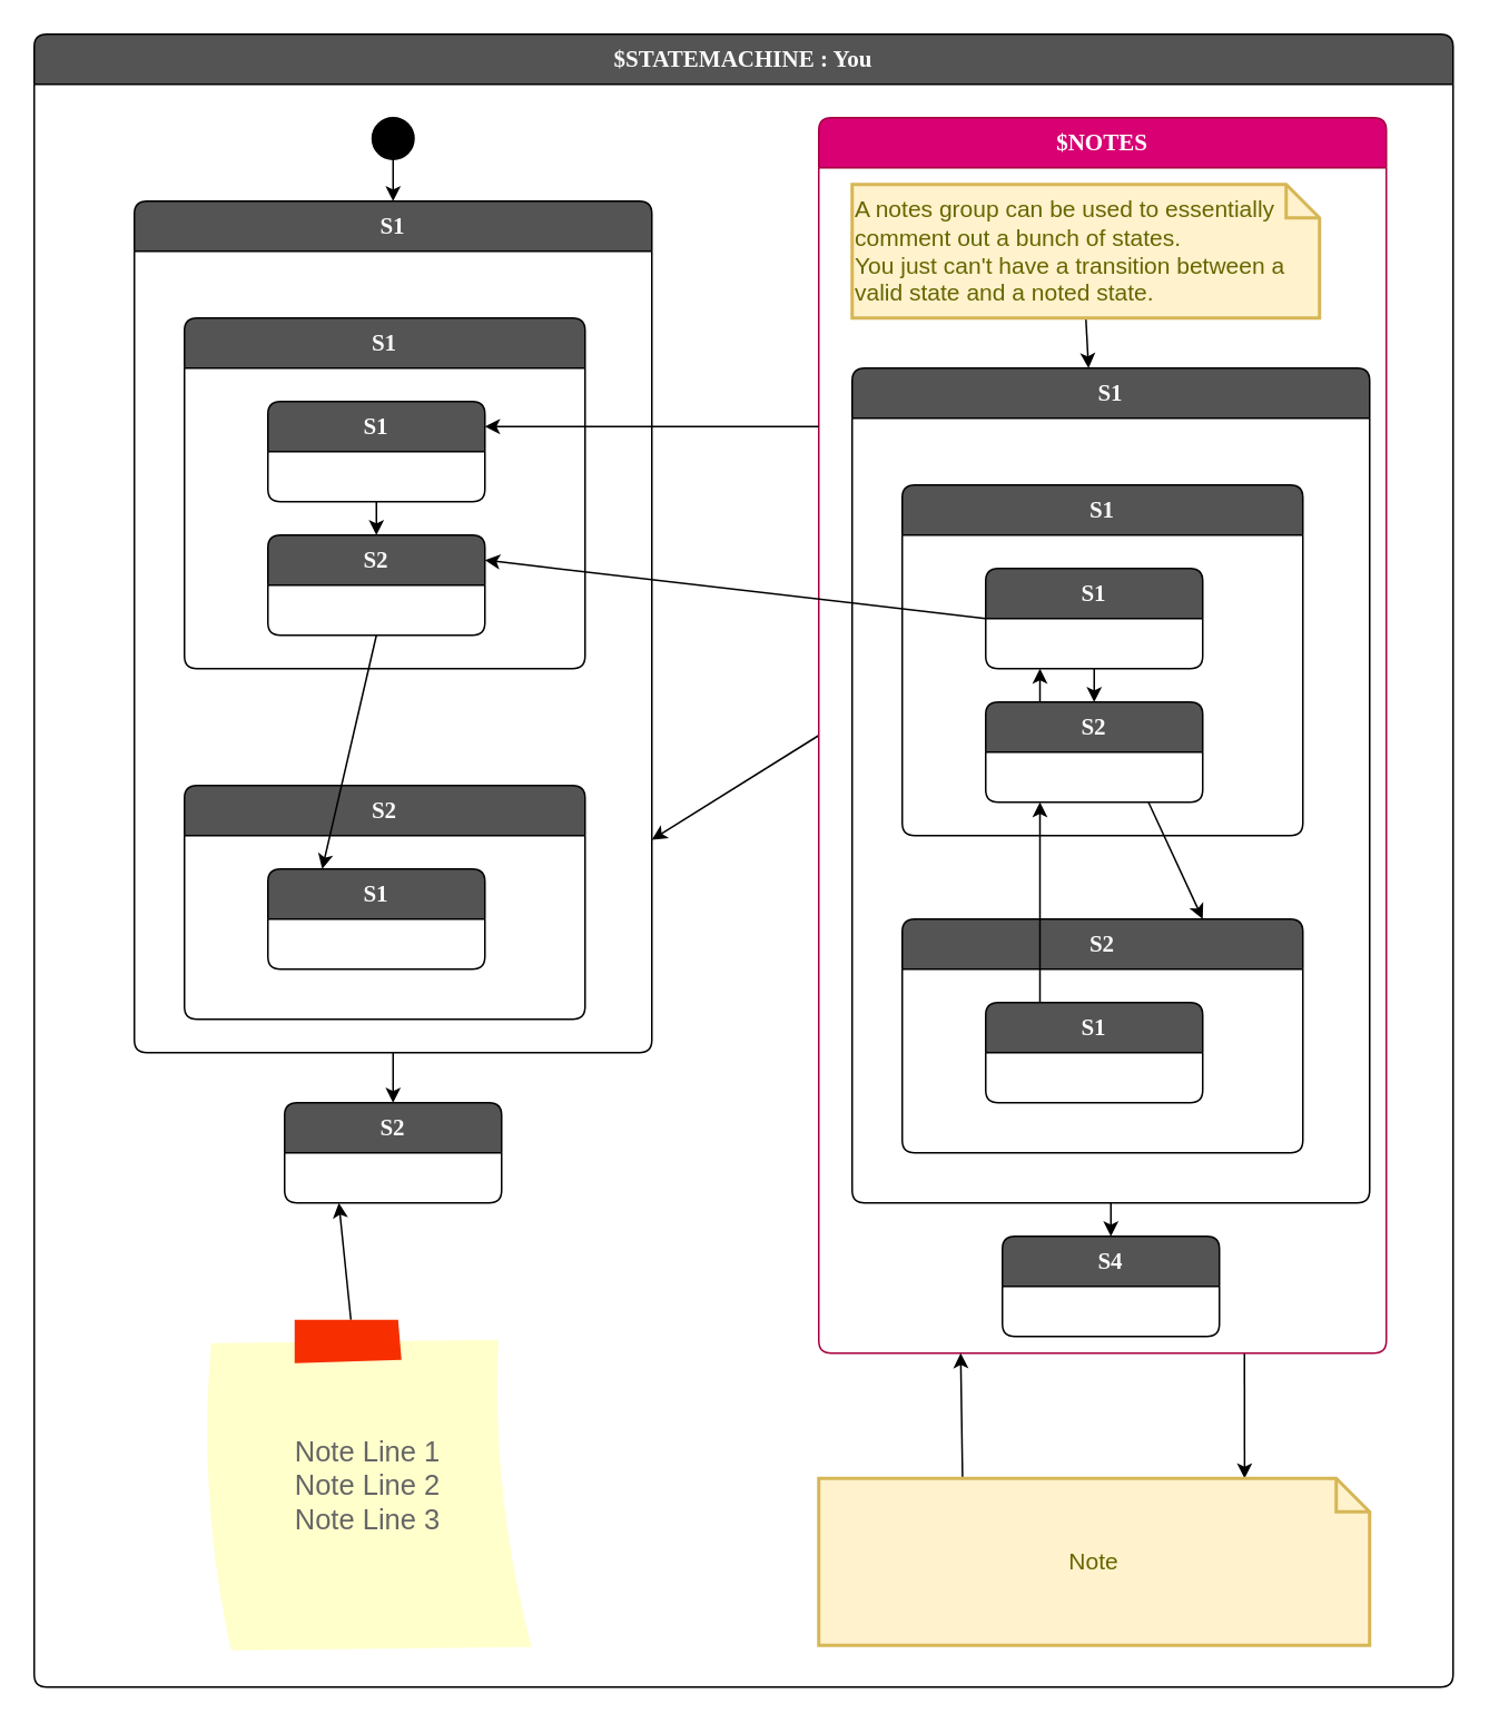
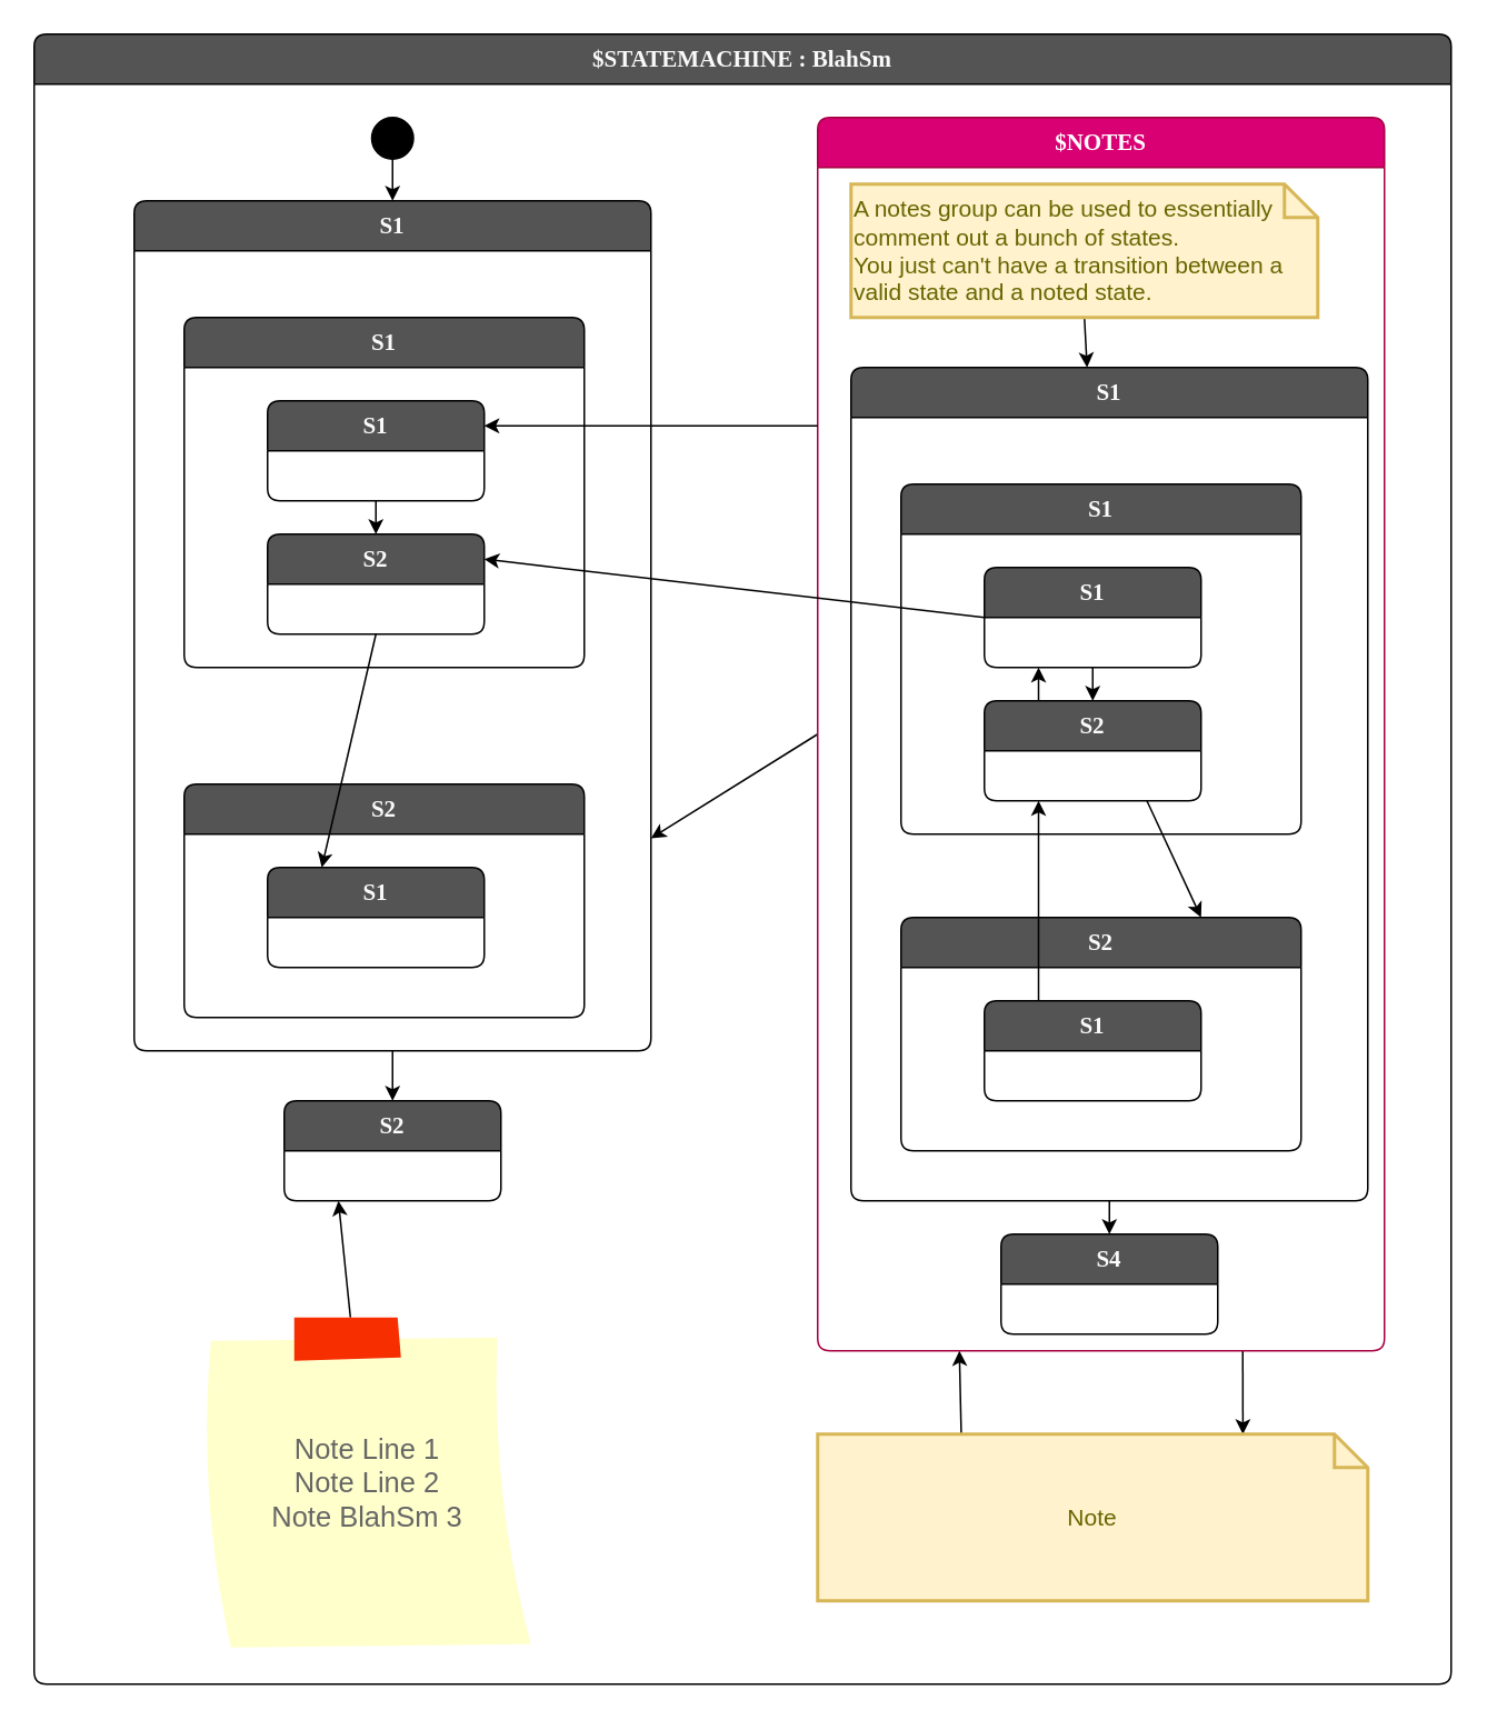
  <mxCell id="0" />
  <mxCell id="1" parent="0" />
- <mxCell id="2" value="$STATEMACHINE : You" style="shape=swimlane;rotatable=0;align=center;verticalAlign=top;fontFamily=Lucida Console;startSize=30;fontSize=14;fontStyle=1;fontColor=#FAFAFA;fillColor=#545454;swimlaneFillColor=default;rounded=1;arcSize=15;absoluteArcSize=1;" parent="1" vertex="1"><mxGeometry x="20" y="20" width="850" height="990" as="geometry" /></mxCell>
+ <mxCell id="2" value="$STATEMACHINE : BlahSm" style="shape=swimlane;rotatable=0;align=center;verticalAlign=top;fontFamily=Lucida Console;startSize=30;fontSize=14;fontStyle=1;fontColor=#FAFAFA;fillColor=#545454;swimlaneFillColor=default;rounded=1;arcSize=15;absoluteArcSize=1;" parent="1" vertex="1"><mxGeometry x="20" y="20" width="850" height="990" as="geometry" /></mxCell>
  <mxCell id="3" value=" " style="fontFamily=Lucida Console;align=left;verticalAlign=top;fillColor=none;gradientColor=none;strokeColor=none;rounded=0;spacingLeft=4;resizable=0;movable=0;deletable=0;rotatable=0;autosize=1;" parent="2" vertex="1" connectable="0"><mxGeometry y="30" width="30" height="20" as="geometry" /></mxCell>
  <mxCell id="4" style="rounded=0;orthogonalLoop=1;jettySize=auto;html=1;exitX=0;exitY=0.5;exitDx=0;exitDy=0;entryX=1;entryY=0.75;entryDx=0;entryDy=0;" edge="1" parent="2" source="6" target="30"><mxGeometry relative="1" as="geometry" /></mxCell>
  <mxCell id="5" style="edgeStyle=none;shape=connector;rounded=0;orthogonalLoop=1;jettySize=auto;html=1;exitX=0.75;exitY=1;exitDx=0;exitDy=0;entryX=0.773;entryY=0;entryDx=0;entryDy=0;entryPerimeter=0;labelBackgroundColor=default;strokeColor=default;fontFamily=Helvetica;fontSize=11;fontColor=default;endArrow=classic;" edge="1" parent="2" source="6" target="53"><mxGeometry relative="1" as="geometry" /></mxCell>
  <mxCell id="6" value="$NOTES" style="shape=swimlane;rotatable=0;align=center;verticalAlign=top;fontFamily=Lucida Console;startSize=30;fontSize=14;fontStyle=1;fontColor=#ffffff;fillColor=#d80073;swimlaneFillColor=default;rounded=1;arcSize=15;absoluteArcSize=1;strokeColor=#A50040;" parent="2" vertex="1"><mxGeometry x="470" y="50" width="340" height="740" as="geometry" /></mxCell>
  <mxCell id="7" value=" " style="fontFamily=Lucida Console;align=left;verticalAlign=top;fillColor=none;gradientColor=none;strokeColor=none;rounded=0;spacingLeft=4;resizable=0;movable=0;deletable=0;rotatable=0;autosize=1;" parent="6" vertex="1" connectable="0"><mxGeometry y="30" width="30" height="20" as="geometry" /></mxCell>
  <mxCell id="8" value="S1" style="shape=swimlane;rotatable=0;align=center;verticalAlign=top;fontFamily=Lucida Console;startSize=30;fontSize=14;fontStyle=1;fontColor=#FAFAFA;fillColor=#545454;swimlaneFillColor=default;rounded=1;arcSize=15;absoluteArcSize=1;" parent="6" vertex="1"><mxGeometry x="20" y="150" width="310" height="500" as="geometry" /></mxCell>
  <mxCell id="9" value="" style="fontFamily=Lucida Console;align=left;verticalAlign=top;fillColor=none;gradientColor=none;strokeColor=none;rounded=0;spacingLeft=4;resizable=0;movable=0;deletable=0;rotatable=0;autosize=1;" parent="8" vertex="1" connectable="0"><mxGeometry y="30" width="50" height="40" as="geometry" /></mxCell>
  <mxCell id="10" value="S1" style="shape=swimlane;rotatable=0;align=center;verticalAlign=top;fontFamily=Lucida Console;startSize=30;fontSize=14;fontStyle=1;fontColor=#FAFAFA;fillColor=#545454;swimlaneFillColor=default;rounded=1;arcSize=15;absoluteArcSize=1;" parent="8" vertex="1"><mxGeometry x="30" y="70" width="240" height="210" as="geometry" /></mxCell>
  <mxCell id="11" value="" style="fontFamily=Lucida Console;align=left;verticalAlign=top;fillColor=none;gradientColor=none;strokeColor=none;rounded=0;spacingLeft=4;resizable=0;movable=0;deletable=0;rotatable=0;autosize=1;" parent="10" vertex="1" connectable="0"><mxGeometry y="30" width="50" height="40" as="geometry" /></mxCell>
  <mxCell id="12" style="edgeStyle=none;html=1;exitX=0.5;exitY=1;exitDx=0;exitDy=0;entryX=0.5;entryY=0;entryDx=0;entryDy=0;" parent="10" source="13" target="16" edge="1"><mxGeometry relative="1" as="geometry" /></mxCell>
  <mxCell id="13" value="S1" style="shape=swimlane;rotatable=0;align=center;verticalAlign=top;fontFamily=Lucida Console;startSize=30;fontSize=14;fontStyle=1;fontColor=#FAFAFA;fillColor=#545454;swimlaneFillColor=default;rounded=1;arcSize=15;absoluteArcSize=1;" parent="10" vertex="1"><mxGeometry x="50" y="50" width="130" height="60" as="geometry" /></mxCell>
  <mxCell id="14" value="" style="fontFamily=Lucida Console;align=left;verticalAlign=top;fillColor=none;gradientColor=none;strokeColor=none;rounded=0;spacingLeft=4;resizable=0;movable=0;deletable=0;rotatable=0;autosize=1;" parent="13" vertex="1" connectable="0"><mxGeometry y="30" width="50" height="40" as="geometry" /></mxCell>
  <mxCell id="15" style="edgeStyle=none;html=1;exitX=0.25;exitY=0;exitDx=0;exitDy=0;entryX=0.25;entryY=1;entryDx=0;entryDy=0;" parent="10" source="16" target="13" edge="1"><mxGeometry relative="1" as="geometry" /></mxCell>
  <mxCell id="16" value="S2" style="shape=swimlane;rotatable=0;align=center;verticalAlign=top;fontFamily=Lucida Console;startSize=30;fontSize=14;fontStyle=1;fontColor=#FAFAFA;fillColor=#545454;swimlaneFillColor=default;rounded=1;arcSize=15;absoluteArcSize=1;" parent="10" vertex="1"><mxGeometry x="50" y="130" width="130" height="60" as="geometry" /></mxCell>
  <mxCell id="17" value="" style="fontFamily=Lucida Console;align=left;verticalAlign=top;fillColor=none;gradientColor=none;strokeColor=none;rounded=0;spacingLeft=4;resizable=0;movable=0;deletable=0;rotatable=0;autosize=1;" parent="16" vertex="1" connectable="0"><mxGeometry y="30" width="50" height="40" as="geometry" /></mxCell>
  <mxCell id="18" value="S2" style="shape=swimlane;rotatable=0;align=center;verticalAlign=top;fontFamily=Lucida Console;startSize=30;fontSize=14;fontStyle=1;fontColor=#FAFAFA;fillColor=#545454;swimlaneFillColor=default;rounded=1;arcSize=15;absoluteArcSize=1;" parent="8" vertex="1"><mxGeometry x="30" y="330" width="240" height="140" as="geometry" /></mxCell>
  <mxCell id="19" value="" style="fontFamily=Lucida Console;align=left;verticalAlign=top;fillColor=none;gradientColor=none;strokeColor=none;rounded=0;spacingLeft=4;resizable=0;movable=0;deletable=0;rotatable=0;autosize=1;" parent="18" vertex="1" connectable="0"><mxGeometry y="30" width="50" height="40" as="geometry" /></mxCell>
  <mxCell id="20" value="S1" style="shape=swimlane;rotatable=0;align=center;verticalAlign=top;fontFamily=Lucida Console;startSize=30;fontSize=14;fontStyle=1;fontColor=#FAFAFA;fillColor=#545454;swimlaneFillColor=default;rounded=1;arcSize=15;absoluteArcSize=1;" parent="18" vertex="1"><mxGeometry x="50" y="50" width="130" height="60" as="geometry" /></mxCell>
  <mxCell id="21" value="" style="fontFamily=Lucida Console;align=left;verticalAlign=top;fillColor=none;gradientColor=none;strokeColor=none;rounded=0;spacingLeft=4;resizable=0;movable=0;deletable=0;rotatable=0;autosize=1;" parent="20" vertex="1" connectable="0"><mxGeometry y="30" width="50" height="40" as="geometry" /></mxCell>
  <mxCell id="22" style="edgeStyle=none;html=1;exitX=0.75;exitY=1;exitDx=0;exitDy=0;entryX=0.75;entryY=0;entryDx=0;entryDy=0;" parent="8" source="16" target="18" edge="1"><mxGeometry relative="1" as="geometry" /></mxCell>
  <mxCell id="23" style="edgeStyle=none;html=1;exitX=0.25;exitY=0;exitDx=0;exitDy=0;entryX=0.25;entryY=1;entryDx=0;entryDy=0;" parent="8" source="20" target="16" edge="1"><mxGeometry relative="1" as="geometry" /></mxCell>
  <mxCell id="24" value="S4" style="shape=swimlane;rotatable=0;align=center;verticalAlign=top;fontFamily=Lucida Console;startSize=30;fontSize=14;fontStyle=1;fontColor=#FAFAFA;fillColor=#545454;swimlaneFillColor=default;rounded=1;arcSize=15;absoluteArcSize=1;" parent="6" vertex="1"><mxGeometry x="110" y="670" width="130" height="60" as="geometry" /></mxCell>
  <mxCell id="25" value="" style="fontFamily=Lucida Console;align=left;verticalAlign=top;fillColor=none;gradientColor=none;strokeColor=none;rounded=0;spacingLeft=4;resizable=0;movable=0;deletable=0;rotatable=0;autosize=1;" parent="24" vertex="1" connectable="0"><mxGeometry y="30" width="50" height="40" as="geometry" /></mxCell>
  <mxCell id="26" style="edgeStyle=none;html=1;exitX=0.5;exitY=1;exitDx=0;exitDy=0;entryX=0.5;entryY=0;entryDx=0;entryDy=0;" parent="6" source="8" target="24" edge="1"><mxGeometry relative="1" as="geometry" /></mxCell>
  <mxCell id="27" style="rounded=0;orthogonalLoop=1;jettySize=auto;html=1;exitX=0.5;exitY=1;exitDx=0;exitDy=0;exitPerimeter=0;" edge="1" parent="6" source="28" target="8"><mxGeometry relative="1" as="geometry" /></mxCell>
  <mxCell id="28" value="&lt;div style=&quot;&quot;&gt;A notes group can be used to essentially&lt;/div&gt;&lt;div&gt;comment out a bunch of states.&lt;/div&gt;&lt;div&gt;You just can't have a transition between a valid state&amp;nbsp;&lt;span style=&quot;background-color: initial;&quot;&gt;and a noted state.&lt;/span&gt;&lt;/div&gt;" style="shape=note;strokeWidth=2;fontSize=14;size=20;whiteSpace=wrap;html=1;fillColor=#fff2cc;strokeColor=#d6b656;fontColor=#666600;align=left;" parent="6" vertex="1"><mxGeometry x="20" y="40" width="280" height="80" as="geometry" /></mxCell>
  <mxCell id="29" style="edgeStyle=none;html=1;exitX=0.5;exitY=1;exitDx=0;exitDy=0;entryX=0.5;entryY=0;entryDx=0;entryDy=0;" parent="2" source="30" target="46" edge="1"><mxGeometry relative="1" as="geometry" /></mxCell>
  <mxCell id="30" value="S1" style="shape=swimlane;rotatable=0;align=center;verticalAlign=top;fontFamily=Lucida Console;startSize=30;fontSize=14;fontStyle=1;fontColor=#FAFAFA;fillColor=#545454;swimlaneFillColor=default;rounded=1;arcSize=15;absoluteArcSize=1;" parent="2" vertex="1"><mxGeometry x="60" y="100" width="310" height="510" as="geometry" /></mxCell>
  <mxCell id="31" value="" style="fontFamily=Lucida Console;align=left;verticalAlign=top;fillColor=none;gradientColor=none;strokeColor=none;rounded=0;spacingLeft=4;resizable=0;movable=0;deletable=0;rotatable=0;autosize=1;" parent="30" vertex="1" connectable="0"><mxGeometry y="30" width="50" height="40" as="geometry" /></mxCell>
  <mxCell id="32" value="S1" style="shape=swimlane;rotatable=0;align=center;verticalAlign=top;fontFamily=Lucida Console;startSize=30;fontSize=14;fontStyle=1;fontColor=#FAFAFA;fillColor=#545454;swimlaneFillColor=default;rounded=1;arcSize=15;absoluteArcSize=1;" parent="30" vertex="1"><mxGeometry x="30" y="70" width="240" height="210" as="geometry" /></mxCell>
  <mxCell id="33" value="" style="fontFamily=Lucida Console;align=left;verticalAlign=top;fillColor=none;gradientColor=none;strokeColor=none;rounded=0;spacingLeft=4;resizable=0;movable=0;deletable=0;rotatable=0;autosize=1;" parent="32" vertex="1" connectable="0"><mxGeometry y="30" width="50" height="40" as="geometry" /></mxCell>
  <mxCell id="34" style="edgeStyle=orthogonalEdgeStyle;rounded=0;orthogonalLoop=1;jettySize=auto;html=1;exitX=0.5;exitY=1;exitDx=0;exitDy=0;entryX=0.5;entryY=0;entryDx=0;entryDy=0;" parent="32" source="35" target="37" edge="1"><mxGeometry relative="1" as="geometry" /></mxCell>
  <mxCell id="35" value="S1" style="shape=swimlane;rotatable=0;align=center;verticalAlign=top;fontFamily=Lucida Console;startSize=30;fontSize=14;fontStyle=1;fontColor=#FAFAFA;fillColor=#545454;swimlaneFillColor=default;rounded=1;arcSize=15;absoluteArcSize=1;" parent="32" vertex="1"><mxGeometry x="50" y="50" width="130" height="60" as="geometry" /></mxCell>
  <mxCell id="36" value="" style="fontFamily=Lucida Console;align=left;verticalAlign=top;fillColor=none;gradientColor=none;strokeColor=none;rounded=0;spacingLeft=4;resizable=0;movable=0;deletable=0;rotatable=0;autosize=1;" parent="35" vertex="1" connectable="0"><mxGeometry y="30" width="50" height="40" as="geometry" /></mxCell>
  <mxCell id="37" value="S2" style="shape=swimlane;rotatable=0;align=center;verticalAlign=top;fontFamily=Lucida Console;startSize=30;fontSize=14;fontStyle=1;fontColor=#FAFAFA;fillColor=#545454;swimlaneFillColor=default;rounded=1;arcSize=15;absoluteArcSize=1;" parent="32" vertex="1"><mxGeometry x="50" y="130" width="130" height="60" as="geometry" /></mxCell>
  <mxCell id="38" value="" style="fontFamily=Lucida Console;align=left;verticalAlign=top;fillColor=none;gradientColor=none;strokeColor=none;rounded=0;spacingLeft=4;resizable=0;movable=0;deletable=0;rotatable=0;autosize=1;" parent="37" vertex="1" connectable="0"><mxGeometry y="30" width="50" height="40" as="geometry" /></mxCell>
  <mxCell id="39" value="S2" style="shape=swimlane;rotatable=0;align=center;verticalAlign=top;fontFamily=Lucida Console;startSize=30;fontSize=14;fontStyle=1;fontColor=#FAFAFA;fillColor=#545454;swimlaneFillColor=default;rounded=1;arcSize=15;absoluteArcSize=1;" parent="30" vertex="1"><mxGeometry x="30" y="350" width="240" height="140" as="geometry" /></mxCell>
  <mxCell id="40" value="" style="fontFamily=Lucida Console;align=left;verticalAlign=top;fillColor=none;gradientColor=none;strokeColor=none;rounded=0;spacingLeft=4;resizable=0;movable=0;deletable=0;rotatable=0;autosize=1;" parent="39" vertex="1" connectable="0"><mxGeometry y="30" width="50" height="40" as="geometry" /></mxCell>
  <mxCell id="41" value="S1" style="shape=swimlane;rotatable=0;align=center;verticalAlign=top;fontFamily=Lucida Console;startSize=30;fontSize=14;fontStyle=1;fontColor=#FAFAFA;fillColor=#545454;swimlaneFillColor=default;rounded=1;arcSize=15;absoluteArcSize=1;" parent="39" vertex="1"><mxGeometry x="50" y="50" width="130" height="60" as="geometry" /></mxCell>
  <mxCell id="42" value="" style="fontFamily=Lucida Console;align=left;verticalAlign=top;fillColor=none;gradientColor=none;strokeColor=none;rounded=0;spacingLeft=4;resizable=0;movable=0;deletable=0;rotatable=0;autosize=1;" parent="41" vertex="1" connectable="0"><mxGeometry y="30" width="50" height="40" as="geometry" /></mxCell>
  <mxCell id="43" style="rounded=0;orthogonalLoop=1;jettySize=auto;html=1;exitX=0.5;exitY=1;exitDx=0;exitDy=0;entryX=0.25;entryY=0;entryDx=0;entryDy=0;" parent="30" source="37" target="41" edge="1"><mxGeometry relative="1" as="geometry" /></mxCell>
  <mxCell id="44" parent="2" source="45" target="30" edge="1"><mxGeometry relative="1" as="geometry" /></mxCell>
  <mxCell id="45" value="$initial_state" style="shape=ellipse;aspect=fixed;fillColor=#000000;resizable=1;rotatable=1;noLabel=1;editable=1;movable=1;deletable=1;locked=0;connectable=1;" parent="2" vertex="1"><mxGeometry x="202.5" y="50" width="25" height="25" as="geometry" /></mxCell>
  <mxCell id="46" value="S2" style="shape=swimlane;rotatable=0;align=center;verticalAlign=top;fontFamily=Lucida Console;startSize=30;fontSize=14;fontStyle=1;fontColor=#FAFAFA;fillColor=#545454;swimlaneFillColor=default;rounded=1;arcSize=15;absoluteArcSize=1;" parent="2" vertex="1"><mxGeometry x="150" y="640" width="130" height="60" as="geometry" /></mxCell>
  <mxCell id="47" value="" style="fontFamily=Lucida Console;align=left;verticalAlign=top;fillColor=none;gradientColor=none;strokeColor=none;rounded=0;spacingLeft=4;resizable=0;movable=0;deletable=0;rotatable=0;autosize=1;" parent="46" vertex="1" connectable="0"><mxGeometry y="30" width="50" height="40" as="geometry" /></mxCell>
  <mxCell id="48" style="edgeStyle=orthogonalEdgeStyle;rounded=0;orthogonalLoop=1;jettySize=auto;html=1;exitX=0;exitY=0.25;exitDx=0;exitDy=0;entryX=1;entryY=0.25;entryDx=0;entryDy=0;" edge="1" parent="2" source="6" target="35"><mxGeometry relative="1" as="geometry" /></mxCell>
  <mxCell id="49" style="rounded=0;orthogonalLoop=1;jettySize=auto;html=1;exitX=0;exitY=0.5;exitDx=0;exitDy=0;entryX=1;entryY=0.25;entryDx=0;entryDy=0;" edge="1" parent="2" source="13" target="37"><mxGeometry relative="1" as="geometry" /></mxCell>
  <mxCell id="50" style="edgeStyle=none;shape=connector;rounded=0;orthogonalLoop=1;jettySize=auto;html=1;entryX=0.25;entryY=1;entryDx=0;entryDy=0;labelBackgroundColor=default;strokeColor=default;fontFamily=Helvetica;fontSize=11;fontColor=default;endArrow=classic;" edge="1" parent="2" source="51" target="46"><mxGeometry relative="1" as="geometry" /></mxCell>
- <mxCell id="51" value="Note Line 1&#10;Note Line 2&#10;Note Line 3" style="strokeWidth=1;shadow=0;dashed=0;align=center;html=1;shape=mxgraph.mockup.text.stickyNote2;fontColor=#666666;mainText=;fontSize=17;whiteSpace=wrap;fillColor=#ffffcc;strokeColor=#F62E00;fontFamily=Helvetica;" vertex="1" parent="2"><mxGeometry x="100" y="770" width="200" height="200" as="geometry" /></mxCell>
+ <mxCell id="51" value="Note Line 1&#10;Note Line 2&#10;Note BlahSm 3" style="strokeWidth=1;shadow=0;dashed=0;align=center;html=1;shape=mxgraph.mockup.text.stickyNote2;fontColor=#666666;mainText=;fontSize=17;whiteSpace=wrap;fillColor=#ffffcc;strokeColor=#F62E00;fontFamily=Helvetica;" vertex="1" parent="2"><mxGeometry x="100" y="770" width="200" height="200" as="geometry" /></mxCell>
  <mxCell id="52" style="edgeStyle=none;shape=connector;rounded=0;orthogonalLoop=1;jettySize=auto;html=1;exitX=0.261;exitY=0;exitDx=0;exitDy=0;exitPerimeter=0;entryX=0.25;entryY=1;entryDx=0;entryDy=0;labelBackgroundColor=default;strokeColor=default;fontFamily=Helvetica;fontSize=11;fontColor=default;endArrow=classic;" edge="1" parent="2" source="53" target="6"><mxGeometry relative="1" as="geometry" /></mxCell>
- <mxCell id="53" value="Note" style="shape=note;strokeWidth=2;fontSize=14;size=20;whiteSpace=wrap;html=1;fillColor=#fff2cc;strokeColor=#d6b656;fontColor=#666600;fontFamily=Helvetica;" vertex="1" parent="2"><mxGeometry x="470" y="865" width="330" height="100" as="geometry" /></mxCell>
+ <mxCell id="53" value="Note" style="shape=note;strokeWidth=2;fontSize=14;size=20;whiteSpace=wrap;html=1;fillColor=#fff2cc;strokeColor=#d6b656;fontColor=#666600;fontFamily=Helvetica;" vertex="1" parent="2"><mxGeometry x="470" y="840" width="330" height="100" as="geometry" /></mxCell>
